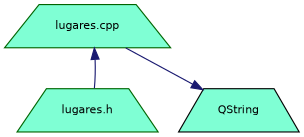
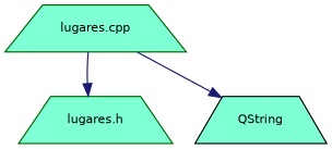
  digraph {
    node [color=darkgreen fillcolor=aquamarine fontname=Helvetica fontsize=10 shape=trapezium style=filled]
    edge [color=midnightblue fontname=Helvetica fontsize=10 labelfontname=Helvetica labelfontsize=10 style=solid]
    n1 [fontcolor=black height=0.2 label="lugares.cpp" width=0.4]
    n2 [height=0.2 label="lugares.h" width=0.4]
    n3 [color=black height=0.2 label=QString width=0.4]
-   n2 -> n1
+   n1 -> n2
    n1 -> n3
  }
